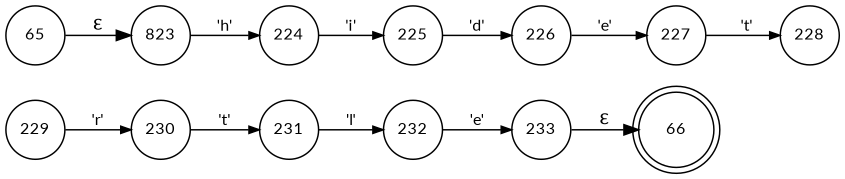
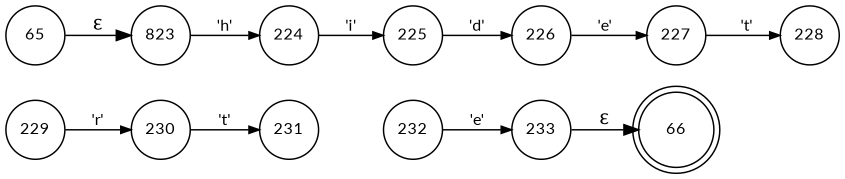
  digraph {
    fontname=Lato
    rankdir=LR
    node [fixedsize=true fontname=Lato fontsize=11 shape=circle peripheries=1]
    edge [arrowhead=normal arrowsize=.7 fontname=Lato fontsize=11]
    n1 [label=66 shape=doublecircle width=.6 peripheries=""]
    n2 [label=224 width=.55]
    n3 [label=225 width=.55]
    n4 [label=226 width=.55]
    n5 [label=65 width=.55]
    n6 [label=823 width=.55]
    n7 [label=227 width=.55]
    n8 [label=228 width=.55]
    n9 [label=229 width=.55]
    n10 [label=230 width=.55]
    n11 [label=231 width=.55]
    n12 [label=232 width=.55]
    n13 [label=233 width=.55]
    n2 -> n3 [label="'i'"]
    n3 -> n4 [label="'d'"]
    n4 -> n7 [label="'e'"]
    n5 -> n6 [label="&epsilon;" arrowhead="" arrowsize="" fontsize=""]
    n6 -> n2 [label="'h'"]
    n7 -> n8 [label="'t'"]
    n9 -> n10 [label="'r'"]
    n10 -> n11 [label="'t'"]
-   n11 -> n12 [label="'l'"]
    n12 -> n13 [label="'e'"]
    n13 -> n1 [label="&epsilon;" arrowhead="" arrowsize="" fontsize=""]
  }
